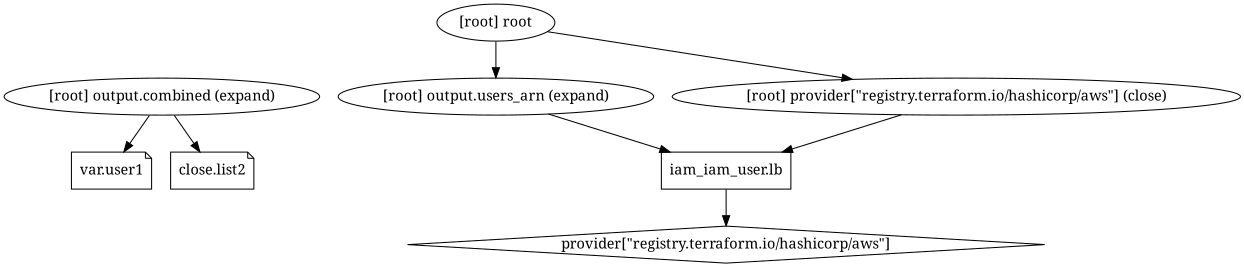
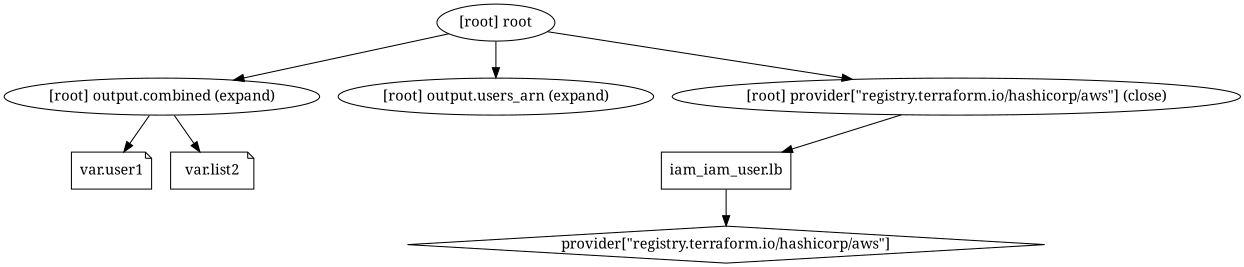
  digraph {
    compound=true
    fontname="Noto Serif"
    newrank=true
    node [fontname="Noto Serif"]
    edge [fontname="Noto Serif"]
    n1 [label="iam_iam_user.lb" shape=box]
    n2 [label="provider[\"registry.terraform.io/hashicorp/aws\"]" shape=diamond]
    n3 [label="var.user1" shape=note]
-   n4 [label="close.list2" shape=note]
+   n4 [label="var.list2" shape=note]
    "[root] output.combined (expand)"
    "[root] output.users_arn (expand)"
    "[root] provider[\"registry.terraform.io/hashicorp/aws\"] (close)"
    "[root] root"
    subgraph sub_1 {
      n1
      n2
      n3
      n4
      "[root] output.combined (expand)"
      "[root] output.users_arn (expand)"
      "[root] provider[\"registry.terraform.io/hashicorp/aws\"] (close)"
      "[root] root"
    }
    n1 -> n2
    "[root] output.combined (expand)" -> n3
    "[root] output.combined (expand)" -> n4
-   "[root] output.users_arn (expand)" -> n1
    "[root] provider[\"registry.terraform.io/hashicorp/aws\"] (close)" -> n1
+   "[root] root" -> "[root] output.combined (expand)"
    "[root] root" -> "[root] output.users_arn (expand)"
    "[root] root" -> "[root] provider[\"registry.terraform.io/hashicorp/aws\"] (close)"
  }
